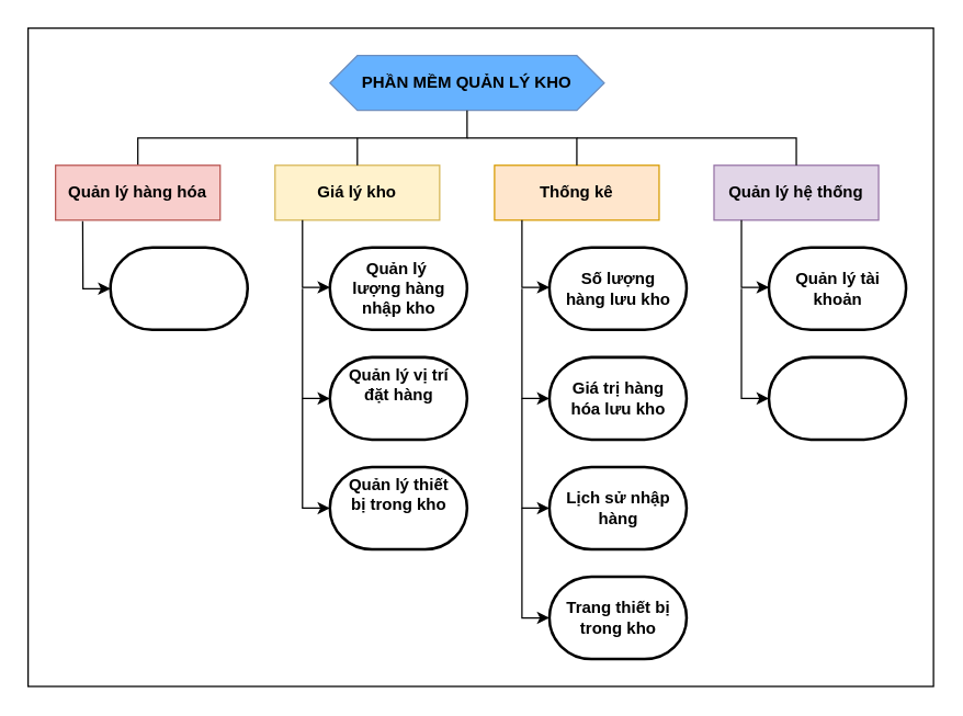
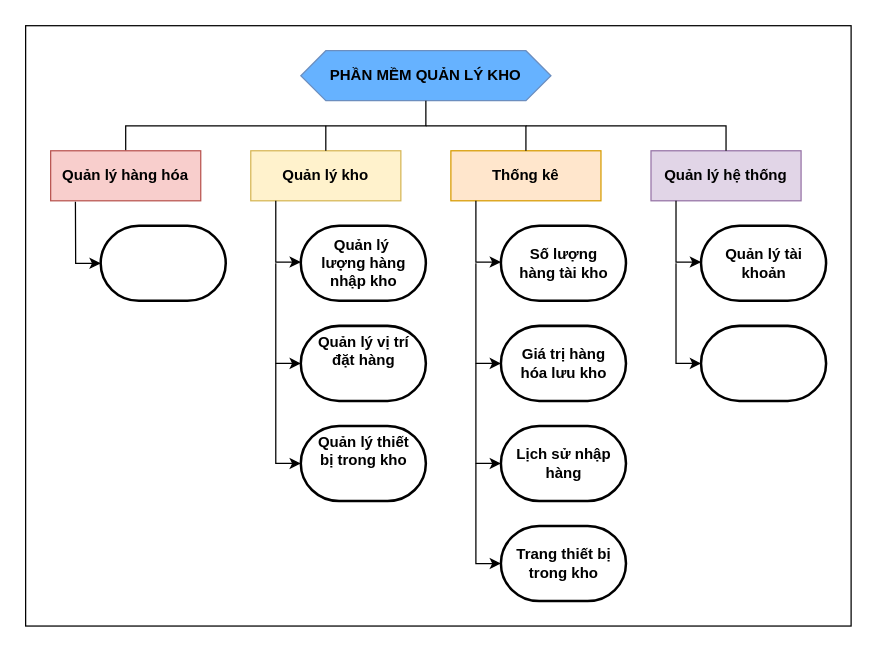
  <mxCell id="0" />
  <mxCell id="1" parent="0" />
  <mxCell id="2" value="" style="shape=hexagon;perimeter=hexagonPerimeter2;whiteSpace=wrap;html=1;fixedSize=1;fillColor=#66B2FF;strokeColor=#6c8ebf;" parent="1" vertex="1"><mxGeometry x="240" y="40" width="200" height="40" as="geometry" /></mxCell>
  <mxCell id="3" value="PHẦN MỀM QUẢN LÝ KHO" style="text;html=1;align=center;verticalAlign=middle;whiteSpace=wrap;rounded=0;fontStyle=1" parent="1" vertex="1"><mxGeometry x="240" y="45" width="200" height="30" as="geometry" /></mxCell>
  <mxCell id="4" value="" style="endArrow=none;html=1;rounded=0;entryX=0.5;entryY=1;entryDx=0;entryDy=0;exitX=0.5;exitY=0;exitDx=0;exitDy=0;" parent="1" source="5" target="2" edge="1"><mxGeometry width="50" height="50" relative="1" as="geometry"><mxPoint x="100" y="120" as="sourcePoint" /><mxPoint x="350" y="250" as="targetPoint" /><Array as="points"><mxPoint x="100" y="100" /><mxPoint x="340" y="100" /></Array></mxGeometry></mxCell>
  <mxCell id="5" value="" style="rounded=0;whiteSpace=wrap;html=1;fillColor=#f8cecc;strokeColor=#b85450;" parent="1" vertex="1"><mxGeometry x="40" y="120" width="120" height="40" as="geometry" /></mxCell>
  <mxCell id="6" value="" style="rounded=0;whiteSpace=wrap;html=1;fillColor=#fff2cc;strokeColor=#d6b656;" parent="1" vertex="1"><mxGeometry x="200" y="120" width="120" height="40" as="geometry" /></mxCell>
  <mxCell id="7" value="" style="rounded=0;whiteSpace=wrap;html=1;fillColor=#ffe6cc;strokeColor=#d79b00;" parent="1" vertex="1"><mxGeometry x="360" y="120" width="120" height="40" as="geometry" /></mxCell>
  <mxCell id="8" value="" style="rounded=0;whiteSpace=wrap;html=1;fillColor=#e1d5e7;strokeColor=#9673a6;" parent="1" vertex="1"><mxGeometry x="520" y="120" width="120" height="40" as="geometry" /></mxCell>
  <mxCell id="9" value="Quản lý hàng hóa" style="text;html=1;align=center;verticalAlign=middle;whiteSpace=wrap;rounded=0;fontStyle=1" parent="1" vertex="1"><mxGeometry x="45" y="125" width="110" height="30" as="geometry" /></mxCell>
- <mxCell id="10" value="Giá lý kho" style="text;html=1;align=center;verticalAlign=middle;whiteSpace=wrap;rounded=0;fontStyle=1" parent="1" vertex="1"><mxGeometry x="205" y="125" width="110" height="30" as="geometry" /></mxCell>
+ <mxCell id="10" value="Quản lý kho" style="text;html=1;align=center;verticalAlign=middle;whiteSpace=wrap;rounded=0;fontStyle=1" parent="1" vertex="1"><mxGeometry x="205" y="125" width="110" height="30" as="geometry" /></mxCell>
  <mxCell id="11" value="Quản lý hệ thống" style="text;html=1;align=center;verticalAlign=middle;whiteSpace=wrap;rounded=0;fontStyle=1" parent="1" vertex="1"><mxGeometry x="525" y="125" width="110" height="30" as="geometry" /></mxCell>
  <mxCell id="12" value="Thống kê" style="text;html=1;align=center;verticalAlign=middle;whiteSpace=wrap;rounded=0;fontStyle=1" parent="1" vertex="1"><mxGeometry x="365" y="125" width="110" height="30" as="geometry" /></mxCell>
  <mxCell id="13" value="" style="endArrow=none;html=1;rounded=0;exitX=0.5;exitY=0;exitDx=0;exitDy=0;" parent="1" source="6" edge="1"><mxGeometry width="50" height="50" relative="1" as="geometry"><mxPoint x="260" y="100" as="sourcePoint" /><mxPoint x="260" y="100" as="targetPoint" /></mxGeometry></mxCell>
  <mxCell id="14" value="" style="endArrow=none;html=1;rounded=0;entryX=0.5;entryY=0;entryDx=0;entryDy=0;" parent="1" target="7" edge="1"><mxGeometry width="50" height="50" relative="1" as="geometry"><mxPoint x="340" y="100" as="sourcePoint" /><mxPoint x="310" y="50" as="targetPoint" /><Array as="points"><mxPoint x="420" y="100" /></Array></mxGeometry></mxCell>
  <mxCell id="15" value="" style="endArrow=none;html=1;rounded=0;entryX=0.5;entryY=0;entryDx=0;entryDy=0;" parent="1" target="8" edge="1"><mxGeometry width="50" height="50" relative="1" as="geometry"><mxPoint x="420" y="100" as="sourcePoint" /><mxPoint x="580" y="100" as="targetPoint" /><Array as="points"><mxPoint x="580" y="100" /></Array></mxGeometry></mxCell>
  <mxCell id="16" value="" style="strokeWidth=2;html=1;shape=mxgraph.flowchart.terminator;whiteSpace=wrap;" parent="1" vertex="1"><mxGeometry x="80" y="180" width="100" height="60" as="geometry" /></mxCell>
  <mxCell id="17" value="" style="endArrow=classic;html=1;rounded=0;exitX=0.165;exitY=1.017;exitDx=0;exitDy=0;exitPerimeter=0;entryX=0;entryY=0.5;entryDx=0;entryDy=0;entryPerimeter=0;" parent="1" source="5" target="16" edge="1"><mxGeometry width="50" height="50" relative="1" as="geometry"><mxPoint x="30" y="240" as="sourcePoint" /><mxPoint x="60" y="260" as="targetPoint" /><Array as="points"><mxPoint x="60" y="210" /></Array></mxGeometry></mxCell>
  <mxCell id="18" value="" style="strokeWidth=2;html=1;shape=mxgraph.flowchart.terminator;whiteSpace=wrap;" parent="1" vertex="1"><mxGeometry x="240" y="180" width="100" height="60" as="geometry" /></mxCell>
  <mxCell id="19" value="Quản lý&amp;nbsp;&lt;div&gt;lượng hàng nhập kho&lt;/div&gt;" style="text;html=1;align=center;verticalAlign=middle;whiteSpace=wrap;rounded=0;fontStyle=1" parent="1" vertex="1"><mxGeometry x="247.5" y="195" width="85" height="30" as="geometry" /></mxCell>
  <mxCell id="20" value="" style="strokeWidth=2;html=1;shape=mxgraph.flowchart.terminator;whiteSpace=wrap;" parent="1" vertex="1"><mxGeometry x="560" y="180" width="100" height="60" as="geometry" /></mxCell>
  <mxCell id="21" value="Quản lý tài khoản" style="text;html=1;align=center;verticalAlign=middle;whiteSpace=wrap;rounded=0;fontStyle=1" parent="1" vertex="1"><mxGeometry x="567.5" y="195" width="85" height="30" as="geometry" /></mxCell>
  <mxCell id="22" value="" style="strokeWidth=2;html=1;shape=mxgraph.flowchart.terminator;whiteSpace=wrap;" parent="1" vertex="1"><mxGeometry x="400" y="180" width="100" height="60" as="geometry" /></mxCell>
- <mxCell id="23" value="Số lượng hàng lưu&lt;span style=&quot;background-color: initial;&quot;&gt;&amp;nbsp;kho&lt;/span&gt;" style="text;html=1;align=center;verticalAlign=middle;whiteSpace=wrap;rounded=0;fontStyle=1" parent="1" vertex="1"><mxGeometry x="407.5" y="195" width="85" height="30" as="geometry" /></mxCell>
+ <mxCell id="23" value="Số lượng hàng tài&lt;span style=&quot;background-color: initial;&quot;&gt;&amp;nbsp;kho&lt;/span&gt;" style="text;html=1;align=center;verticalAlign=middle;whiteSpace=wrap;rounded=0;fontStyle=1" parent="1" vertex="1"><mxGeometry x="407.5" y="195" width="85" height="30" as="geometry" /></mxCell>
  <mxCell id="24" value="" style="strokeWidth=2;html=1;shape=mxgraph.flowchart.terminator;whiteSpace=wrap;" parent="1" vertex="1"><mxGeometry x="560" y="260" width="100" height="60" as="geometry" /></mxCell>
  <mxCell id="25" value="" style="endArrow=classic;html=1;rounded=0;exitX=0.165;exitY=1.017;exitDx=0;exitDy=0;exitPerimeter=0;entryX=0;entryY=0.5;entryDx=0;entryDy=0;entryPerimeter=0;" parent="1" edge="1"><mxGeometry width="50" height="50" relative="1" as="geometry"><mxPoint x="220" y="160" as="sourcePoint" /><mxPoint x="240" y="209" as="targetPoint" /><Array as="points"><mxPoint x="220" y="209" /></Array></mxGeometry></mxCell>
  <mxCell id="26" value="" style="endArrow=classic;html=1;rounded=0;exitX=0.165;exitY=1.017;exitDx=0;exitDy=0;exitPerimeter=0;entryX=0;entryY=0.5;entryDx=0;entryDy=0;entryPerimeter=0;" parent="1" edge="1"><mxGeometry width="50" height="50" relative="1" as="geometry"><mxPoint x="380" y="160" as="sourcePoint" /><mxPoint x="400" y="209" as="targetPoint" /><Array as="points"><mxPoint x="380" y="209" /></Array></mxGeometry></mxCell>
  <mxCell id="27" value="" style="endArrow=classic;html=1;rounded=0;exitX=0.165;exitY=1.017;exitDx=0;exitDy=0;exitPerimeter=0;entryX=0;entryY=0.5;entryDx=0;entryDy=0;entryPerimeter=0;" parent="1" edge="1"><mxGeometry width="50" height="50" relative="1" as="geometry"><mxPoint x="540" y="160" as="sourcePoint" /><mxPoint x="560" y="209" as="targetPoint" /><Array as="points"><mxPoint x="540" y="209" /></Array></mxGeometry></mxCell>
  <mxCell id="28" value="" style="endArrow=classic;html=1;rounded=0;entryX=0;entryY=0.5;entryDx=0;entryDy=0;entryPerimeter=0;" parent="1" target="24" edge="1"><mxGeometry width="50" height="50" relative="1" as="geometry"><mxPoint x="540" y="210" as="sourcePoint" /><mxPoint x="380" y="310" as="targetPoint" /><Array as="points"><mxPoint x="540" y="290" /></Array></mxGeometry></mxCell>
  <mxCell id="29" value="" style="strokeWidth=2;html=1;shape=mxgraph.flowchart.terminator;whiteSpace=wrap;" parent="1" vertex="1"><mxGeometry x="400" y="260" width="100" height="60" as="geometry" /></mxCell>
  <mxCell id="30" value="Giá trị hàng hóa lưu kho" style="text;html=1;align=center;verticalAlign=middle;whiteSpace=wrap;rounded=0;fontStyle=1" parent="1" vertex="1"><mxGeometry x="407.5" y="275" width="85" height="30" as="geometry" /></mxCell>
  <mxCell id="31" value="" style="endArrow=classic;html=1;rounded=0;entryX=0;entryY=0.5;entryDx=0;entryDy=0;entryPerimeter=0;" parent="1" edge="1"><mxGeometry width="50" height="50" relative="1" as="geometry"><mxPoint x="380" y="210" as="sourcePoint" /><mxPoint x="400" y="290" as="targetPoint" /><Array as="points"><mxPoint x="380" y="290" /></Array></mxGeometry></mxCell>
  <mxCell id="32" value="" style="strokeWidth=2;html=1;shape=mxgraph.flowchart.terminator;whiteSpace=wrap;" parent="1" vertex="1"><mxGeometry x="400" y="340" width="100" height="60" as="geometry" /></mxCell>
  <mxCell id="33" value="Lịch sử nhập hàng" style="text;html=1;align=center;verticalAlign=middle;whiteSpace=wrap;rounded=0;fontStyle=1" parent="1" vertex="1"><mxGeometry x="407.5" y="355" width="85" height="30" as="geometry" /></mxCell>
  <mxCell id="34" value="" style="endArrow=classic;html=1;rounded=0;entryX=0;entryY=0.5;entryDx=0;entryDy=0;entryPerimeter=0;" parent="1" edge="1"><mxGeometry width="50" height="50" relative="1" as="geometry"><mxPoint x="380" y="290" as="sourcePoint" /><mxPoint x="400" y="370" as="targetPoint" /><Array as="points"><mxPoint x="380" y="370" /></Array></mxGeometry></mxCell>
  <mxCell id="35" value="" style="rounded=0;whiteSpace=wrap;html=1;fillColor=none;" parent="1" vertex="1"><mxGeometry x="20" y="20" width="660" height="480" as="geometry" /></mxCell>
  <mxCell id="36" value="" style="strokeWidth=2;html=1;shape=mxgraph.flowchart.terminator;whiteSpace=wrap;" parent="1" vertex="1"><mxGeometry x="400" y="420" width="100" height="60" as="geometry" /></mxCell>
  <mxCell id="37" value="Trang thiết bị trong kho" style="text;html=1;align=center;verticalAlign=middle;whiteSpace=wrap;rounded=0;fontStyle=1" parent="1" vertex="1"><mxGeometry x="407.5" y="435" width="85" height="30" as="geometry" /></mxCell>
  <mxCell id="38" value="" style="endArrow=classic;html=1;rounded=0;entryX=0;entryY=0.5;entryDx=0;entryDy=0;entryPerimeter=0;" parent="1" edge="1"><mxGeometry width="50" height="50" relative="1" as="geometry"><mxPoint x="380" y="370" as="sourcePoint" /><mxPoint x="400" y="450" as="targetPoint" /><Array as="points"><mxPoint x="380" y="450" /></Array></mxGeometry></mxCell>
  <mxCell id="39" value="" style="strokeWidth=2;html=1;shape=mxgraph.flowchart.terminator;whiteSpace=wrap;" parent="1" vertex="1"><mxGeometry x="240" y="340" width="100" height="60" as="geometry" /></mxCell>
  <mxCell id="40" value="Quản lý thiết bị trong kho" style="text;html=1;align=center;verticalAlign=middle;whiteSpace=wrap;rounded=0;fontStyle=1" parent="1" vertex="1"><mxGeometry x="247.5" y="345" width="85" height="30" as="geometry" /></mxCell>
  <mxCell id="41" value="" style="endArrow=classic;html=1;rounded=0;entryX=0;entryY=0.5;entryDx=0;entryDy=0;entryPerimeter=0;" parent="1" target="39" edge="1"><mxGeometry width="50" height="50" relative="1" as="geometry"><mxPoint x="220" y="290" as="sourcePoint" /><mxPoint x="60" y="390" as="targetPoint" /><Array as="points"><mxPoint x="220" y="370" /></Array></mxGeometry></mxCell>
  <mxCell id="42" value="" style="strokeWidth=2;html=1;shape=mxgraph.flowchart.terminator;whiteSpace=wrap;" vertex="1" parent="1"><mxGeometry x="240" y="260" width="100" height="60" as="geometry" /></mxCell>
  <mxCell id="43" value="Quản lý vị trí đặt hàng" style="text;html=1;align=center;verticalAlign=middle;whiteSpace=wrap;rounded=0;fontStyle=1" vertex="1" parent="1"><mxGeometry x="247.5" y="265" width="85" height="30" as="geometry" /></mxCell>
  <mxCell id="44" value="" style="endArrow=classic;html=1;rounded=0;entryX=0;entryY=0.5;entryDx=0;entryDy=0;entryPerimeter=0;" edge="1" parent="1" target="42"><mxGeometry width="50" height="50" relative="1" as="geometry"><mxPoint x="220" y="210" as="sourcePoint" /><mxPoint x="60" y="310" as="targetPoint" /><Array as="points"><mxPoint x="220" y="290" /></Array></mxGeometry></mxCell>
